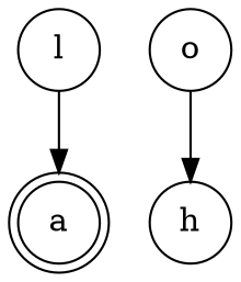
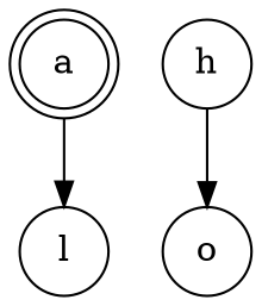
  digraph {
    node [color=black shape=circle]
    a [shape=doublecircle]
    h
    o
    l
-   o -> h
-   l -> a
+   h -> o
+   a -> l
  }
